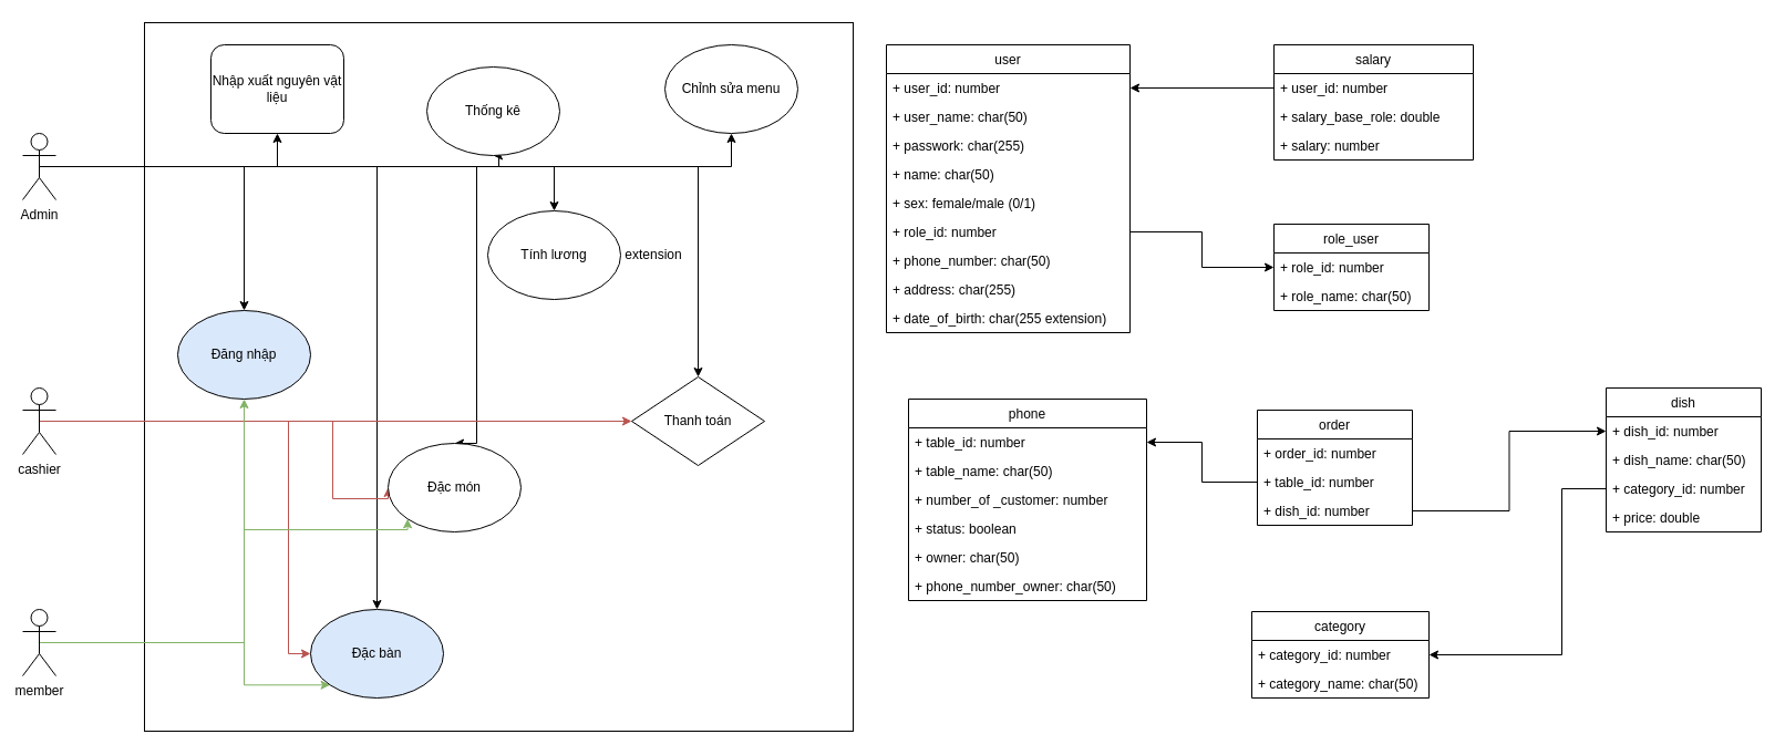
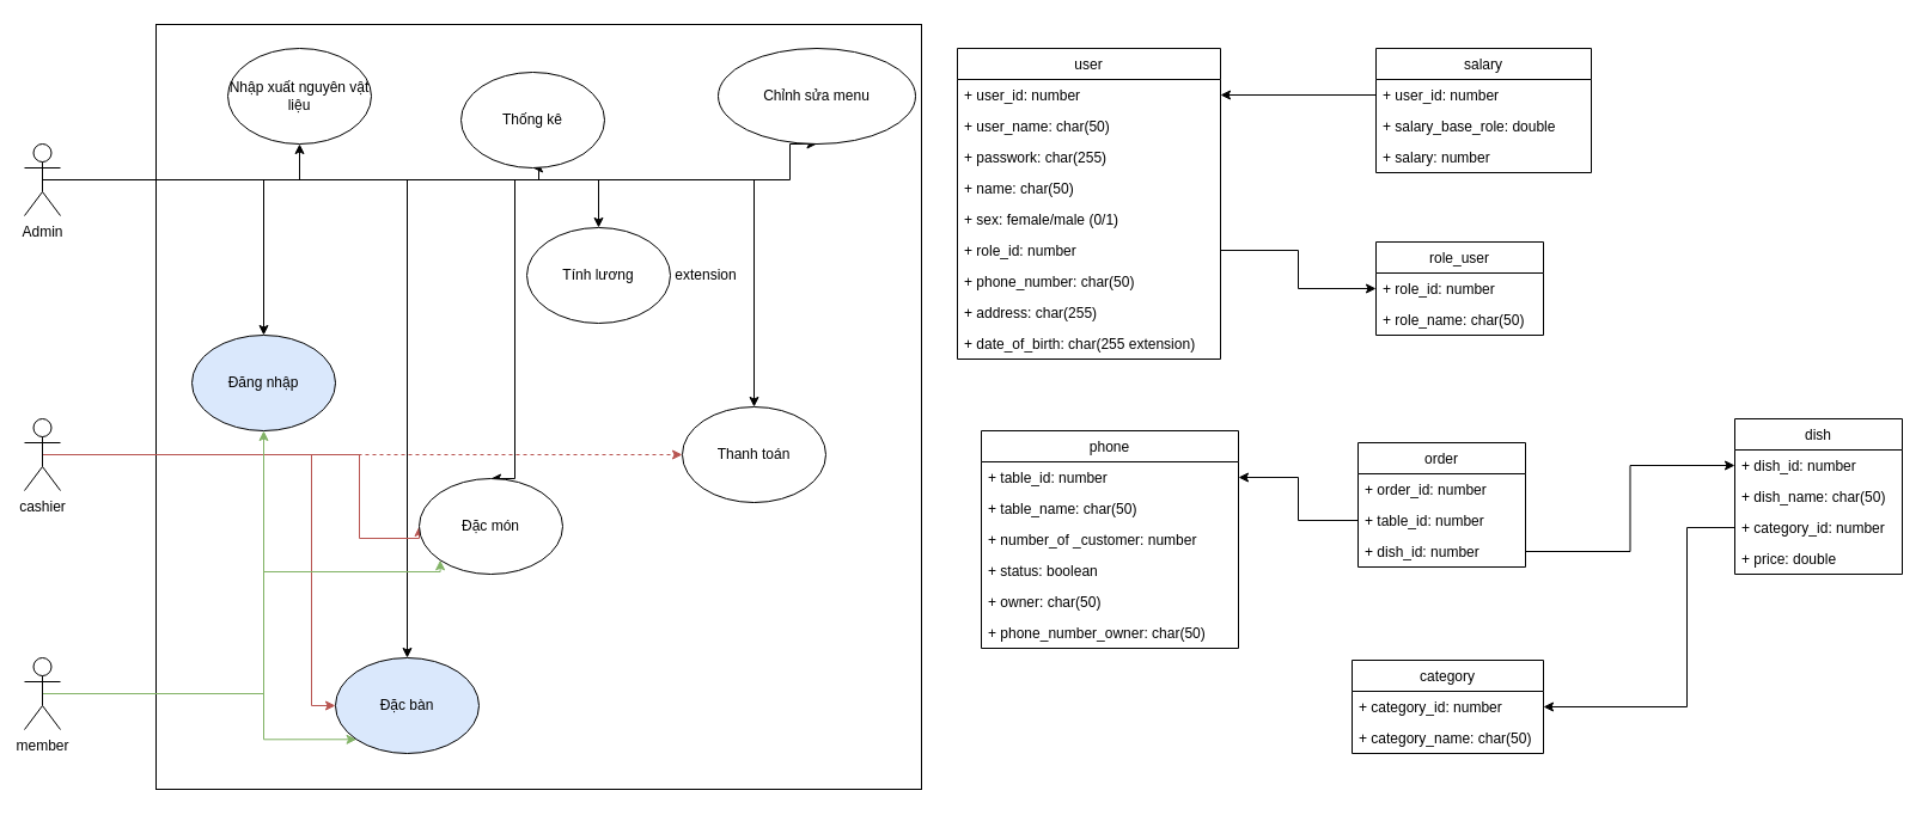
  <mxCell id="0" />
  <mxCell id="1" parent="0" />
  <mxCell id="2" value="" style="whiteSpace=wrap;html=1;aspect=fixed;" parent="1" vertex="1"><mxGeometry x="130" y="20" width="640" height="640" as="geometry" /></mxCell>
  <mxCell id="3" style="edgeStyle=orthogonalEdgeStyle;rounded=0;orthogonalLoop=1;jettySize=auto;html=1;exitX=0.5;exitY=0.5;exitDx=0;exitDy=0;exitPerimeter=0;entryX=0.5;entryY=0;entryDx=0;entryDy=0;" parent="1" source="11" target="26" edge="1"><mxGeometry relative="1" as="geometry"><Array as="points"><mxPoint x="220" y="150" /></Array></mxGeometry></mxCell>
  <mxCell id="4" style="edgeStyle=orthogonalEdgeStyle;rounded=0;orthogonalLoop=1;jettySize=auto;html=1;exitX=0.5;exitY=0.5;exitDx=0;exitDy=0;exitPerimeter=0;entryX=0.5;entryY=1;entryDx=0;entryDy=0;" parent="1" source="11" target="20" edge="1"><mxGeometry relative="1" as="geometry"><Array as="points"><mxPoint x="450" y="150" /></Array></mxGeometry></mxCell>
  <mxCell id="5" style="edgeStyle=orthogonalEdgeStyle;rounded=0;orthogonalLoop=1;jettySize=auto;html=1;exitX=0.5;exitY=0.5;exitDx=0;exitDy=0;exitPerimeter=0;entryX=0.5;entryY=1;entryDx=0;entryDy=0;" parent="1" source="11" target="24" edge="1"><mxGeometry relative="1" as="geometry"><Array as="points"><mxPoint x="250" y="150" /></Array></mxGeometry></mxCell>
  <mxCell id="6" style="edgeStyle=orthogonalEdgeStyle;rounded=0;orthogonalLoop=1;jettySize=auto;html=1;exitX=0.5;exitY=0.5;exitDx=0;exitDy=0;exitPerimeter=0;entryX=0.5;entryY=0;entryDx=0;entryDy=0;" parent="1" source="11" target="27" edge="1"><mxGeometry relative="1" as="geometry"><Array as="points"><mxPoint x="500" y="150" /></Array></mxGeometry></mxCell>
  <mxCell id="7" style="edgeStyle=orthogonalEdgeStyle;rounded=0;orthogonalLoop=1;jettySize=auto;html=1;exitX=0.5;exitY=0.5;exitDx=0;exitDy=0;exitPerimeter=0;entryX=0.5;entryY=1;entryDx=0;entryDy=0;" parent="1" source="11" target="22" edge="1"><mxGeometry relative="1" as="geometry"><Array as="points"><mxPoint x="660" y="150" /></Array></mxGeometry></mxCell>
  <mxCell id="8" style="edgeStyle=orthogonalEdgeStyle;rounded=0;orthogonalLoop=1;jettySize=auto;html=1;exitX=0.5;exitY=0.5;exitDx=0;exitDy=0;exitPerimeter=0;entryX=0.5;entryY=0;entryDx=0;entryDy=0;" parent="1" source="11" target="21" edge="1"><mxGeometry relative="1" as="geometry"><Array as="points"><mxPoint x="430" y="150" /></Array></mxGeometry></mxCell>
  <mxCell id="9" style="edgeStyle=orthogonalEdgeStyle;rounded=0;orthogonalLoop=1;jettySize=auto;html=1;exitX=0.5;exitY=0.5;exitDx=0;exitDy=0;exitPerimeter=0;entryX=0.5;entryY=0;entryDx=0;entryDy=0;" parent="1" source="11" target="25" edge="1"><mxGeometry relative="1" as="geometry" /></mxCell>
  <mxCell id="10" style="edgeStyle=orthogonalEdgeStyle;rounded=0;orthogonalLoop=1;jettySize=auto;html=1;exitX=0.5;exitY=0.5;exitDx=0;exitDy=0;exitPerimeter=0;entryX=0.5;entryY=0;entryDx=0;entryDy=0;" parent="1" source="11" target="23" edge="1"><mxGeometry relative="1" as="geometry"><Array as="points"><mxPoint x="340" y="150" /></Array></mxGeometry></mxCell>
  <mxCell id="11" value="Admin" style="shape=umlActor;verticalLabelPosition=bottom;labelBackgroundColor=#ffffff;verticalAlign=top;html=1;outlineConnect=0;" parent="1" vertex="1"><mxGeometry x="20" y="120" width="30" height="60" as="geometry" /></mxCell>
  <mxCell id="12" style="edgeStyle=orthogonalEdgeStyle;rounded=0;orthogonalLoop=1;jettySize=auto;html=1;exitX=0.5;exitY=0.5;exitDx=0;exitDy=0;exitPerimeter=0;entryX=0;entryY=0.5;entryDx=0;entryDy=0;gradientColor=#ea6b66;fillColor=#f8cecc;strokeColor=#b85450;" parent="1" source="15" target="21" edge="1"><mxGeometry relative="1" as="geometry"><Array as="points"><mxPoint x="300" y="380" /><mxPoint x="300" y="450" /></Array></mxGeometry></mxCell>
- <mxCell id="13" style="edgeStyle=orthogonalEdgeStyle;rounded=0;orthogonalLoop=1;jettySize=auto;html=1;exitX=0.5;exitY=0.5;exitDx=0;exitDy=0;exitPerimeter=0;entryX=0;entryY=0.5;entryDx=0;entryDy=0;gradientColor=#ea6b66;fillColor=#f8cecc;strokeColor=#b85450;" parent="1" source="15" target="25" edge="1"><mxGeometry relative="1" as="geometry"><Array as="points"><mxPoint x="570" y="380" /></Array></mxGeometry></mxCell>
+ <mxCell id="13" style="edgeStyle=orthogonalEdgeStyle;rounded=0;orthogonalLoop=1;jettySize=auto;html=1;exitX=0.5;exitY=0.5;exitDx=0;exitDy=0;exitPerimeter=0;entryX=0;entryY=0.5;entryDx=0;entryDy=0;gradientColor=#ea6b66;fillColor=#f8cecc;strokeColor=#b85450;dashed=1;" parent="1" source="15" target="25" edge="1"><mxGeometry relative="1" as="geometry"><Array as="points"><mxPoint x="570" y="380" /></Array></mxGeometry></mxCell>
  <mxCell id="14" style="edgeStyle=orthogonalEdgeStyle;rounded=0;orthogonalLoop=1;jettySize=auto;html=1;exitX=0.5;exitY=0.5;exitDx=0;exitDy=0;exitPerimeter=0;entryX=0;entryY=0.5;entryDx=0;entryDy=0;gradientColor=#ea6b66;fillColor=#f8cecc;strokeColor=#b85450;" parent="1" source="15" target="23" edge="1"><mxGeometry relative="1" as="geometry"><Array as="points"><mxPoint x="260" y="380" /><mxPoint x="260" y="590" /></Array></mxGeometry></mxCell>
  <mxCell id="15" value="cashier" style="shape=umlActor;verticalLabelPosition=bottom;labelBackgroundColor=#ffffff;verticalAlign=top;html=1;outlineConnect=0;" parent="1" vertex="1"><mxGeometry x="20" y="350" width="30" height="60" as="geometry" /></mxCell>
  <mxCell id="16" style="edgeStyle=orthogonalEdgeStyle;rounded=0;orthogonalLoop=1;jettySize=auto;html=1;exitX=0.5;exitY=0.5;exitDx=0;exitDy=0;exitPerimeter=0;entryX=0.5;entryY=1;entryDx=0;entryDy=0;fillColor=#d5e8d4;strokeColor=#82b366;gradientColor=#97d077;" parent="1" source="19" target="26" edge="1"><mxGeometry relative="1" as="geometry" /></mxCell>
  <mxCell id="17" style="edgeStyle=orthogonalEdgeStyle;rounded=0;orthogonalLoop=1;jettySize=auto;html=1;exitX=0.5;exitY=0.5;exitDx=0;exitDy=0;exitPerimeter=0;entryX=0;entryY=1;entryDx=0;entryDy=0;fillColor=#d5e8d4;strokeColor=#82b366;gradientColor=#97d077;" parent="1" source="19" target="23" edge="1"><mxGeometry relative="1" as="geometry"><Array as="points"><mxPoint x="220" y="580" /><mxPoint x="220" y="618" /></Array></mxGeometry></mxCell>
  <mxCell id="18" style="edgeStyle=orthogonalEdgeStyle;rounded=0;orthogonalLoop=1;jettySize=auto;html=1;exitX=0.5;exitY=0.5;exitDx=0;exitDy=0;exitPerimeter=0;entryX=0;entryY=1;entryDx=0;entryDy=0;gradientColor=#97d077;fillColor=#d5e8d4;strokeColor=#82b366;" parent="1" source="19" target="21" edge="1"><mxGeometry relative="1" as="geometry"><Array as="points"><mxPoint x="220" y="580" /><mxPoint x="220" y="478" /></Array></mxGeometry></mxCell>
  <mxCell id="19" value="member" style="shape=umlActor;verticalLabelPosition=bottom;labelBackgroundColor=#ffffff;verticalAlign=top;html=1;outlineConnect=0;" parent="1" vertex="1"><mxGeometry x="20" y="550" width="30" height="60" as="geometry" /></mxCell>
  <mxCell id="20" value="Thống kê" style="ellipse;whiteSpace=wrap;html=1;" parent="1" vertex="1"><mxGeometry x="385" y="60" width="120" height="80" as="geometry" /></mxCell>
  <mxCell id="21" value="Đặc món" style="ellipse;whiteSpace=wrap;html=1;" parent="1" vertex="1"><mxGeometry x="350" y="400" width="120" height="80" as="geometry" /></mxCell>
- <mxCell id="22" value="Chỉnh sửa menu" style="ellipse;whiteSpace=wrap;html=1;" parent="1" vertex="1"><mxGeometry x="600" y="40" width="120" height="80" as="geometry" /></mxCell>
+ <mxCell id="22" value="Chỉnh sửa menu" style="ellipse;whiteSpace=wrap;html=1;" parent="1" vertex="1"><mxGeometry x="600" y="40" width="165" height="80" as="geometry" /></mxCell>
  <mxCell id="23" value="Đặc bàn" style="ellipse;whiteSpace=wrap;html=1;fillColor=#dae8fc;" parent="1" vertex="1"><mxGeometry x="280" y="550" width="120" height="80" as="geometry" /></mxCell>
- <mxCell id="24" value="Nhập xuất nguyên vật liệu" style="whiteSpace=wrap;html=1;rounded=1;" parent="1" vertex="1"><mxGeometry x="190" y="40" width="120" height="80" as="geometry" /></mxCell>
- <mxCell id="25" value="Thanh toán" style="rhombus;whiteSpace=wrap;html=1;" parent="1" vertex="1"><mxGeometry x="570" y="340" width="120" height="80" as="geometry" /></mxCell>
+ <mxCell id="24" value="Nhập xuất nguyên vật liệu" style="ellipse;whiteSpace=wrap;html=1;" parent="1" vertex="1"><mxGeometry x="190" y="40" width="120" height="80" as="geometry" /></mxCell>
+ <mxCell id="25" value="Thanh toán" style="ellipse;whiteSpace=wrap;html=1;" parent="1" vertex="1"><mxGeometry x="570" y="340" width="120" height="80" as="geometry" /></mxCell>
  <mxCell id="26" value="Đăng nhập" style="ellipse;whiteSpace=wrap;html=1;fillColor=#dae8fc;" parent="1" vertex="1"><mxGeometry x="160" y="280" width="120" height="80" as="geometry" /></mxCell>
  <mxCell id="27" value="Tính lương" style="ellipse;whiteSpace=wrap;html=1;" parent="1" vertex="1"><mxGeometry x="440" y="190" width="120" height="80" as="geometry" /></mxCell>
  <mxCell id="28" value="user" style="swimlane;fontStyle=0;childLayout=stackLayout;horizontal=1;startSize=26;fillColor=none;horizontalStack=0;resizeParent=1;resizeParentMax=0;resizeLast=0;collapsible=1;marginBottom=0;" parent="1" vertex="1"><mxGeometry x="800" y="40" width="220" height="260" as="geometry"><mxRectangle x="950" y="80" width="60" height="26" as="alternateBounds" /></mxGeometry></mxCell>
  <mxCell id="29" value="+ user_id: number" style="text;strokeColor=none;fillColor=none;align=left;verticalAlign=top;spacingLeft=4;spacingRight=4;overflow=hidden;rotatable=0;points=[[0,0.5],[1,0.5]];portConstraint=eastwest;" parent="28" vertex="1"><mxGeometry y="26" width="220" height="26" as="geometry" /></mxCell>
  <mxCell id="30" value="+ user_name: char(50)" style="text;strokeColor=none;fillColor=none;align=left;verticalAlign=top;spacingLeft=4;spacingRight=4;overflow=hidden;rotatable=0;points=[[0,0.5],[1,0.5]];portConstraint=eastwest;" parent="28" vertex="1"><mxGeometry y="52" width="220" height="26" as="geometry" /></mxCell>
  <mxCell id="31" value="+ passwork: char(255)" style="text;strokeColor=none;fillColor=none;align=left;verticalAlign=top;spacingLeft=4;spacingRight=4;overflow=hidden;rotatable=0;points=[[0,0.5],[1,0.5]];portConstraint=eastwest;" vertex="1" parent="28"><mxGeometry y="78" width="220" height="26" as="geometry" /></mxCell>
  <mxCell id="32" value="+ name: char(50)" style="text;strokeColor=none;fillColor=none;align=left;verticalAlign=top;spacingLeft=4;spacingRight=4;overflow=hidden;rotatable=0;points=[[0,0.5],[1,0.5]];portConstraint=eastwest;" vertex="1" parent="28"><mxGeometry y="104" width="220" height="26" as="geometry" /></mxCell>
  <mxCell id="33" value="+ sex: female/male (0/1)" style="text;strokeColor=none;fillColor=none;align=left;verticalAlign=top;spacingLeft=4;spacingRight=4;overflow=hidden;rotatable=0;points=[[0,0.5],[1,0.5]];portConstraint=eastwest;" vertex="1" parent="28"><mxGeometry y="130" width="220" height="26" as="geometry" /></mxCell>
  <mxCell id="34" value="+ role_id: number" style="text;strokeColor=none;fillColor=none;align=left;verticalAlign=top;spacingLeft=4;spacingRight=4;overflow=hidden;rotatable=0;points=[[0,0.5],[1,0.5]];portConstraint=eastwest;" vertex="1" parent="28"><mxGeometry y="156" width="220" height="26" as="geometry" /></mxCell>
  <mxCell id="35" value="+ phone_number: char(50)" style="text;strokeColor=none;fillColor=none;align=left;verticalAlign=top;spacingLeft=4;spacingRight=4;overflow=hidden;rotatable=0;points=[[0,0.5],[1,0.5]];portConstraint=eastwest;" vertex="1" parent="28"><mxGeometry y="182" width="220" height="26" as="geometry" /></mxCell>
  <mxCell id="36" value="+ address: char(255)" style="text;strokeColor=none;fillColor=none;align=left;verticalAlign=top;spacingLeft=4;spacingRight=4;overflow=hidden;rotatable=0;points=[[0,0.5],[1,0.5]];portConstraint=eastwest;" vertex="1" parent="28"><mxGeometry y="208" width="220" height="26" as="geometry" /></mxCell>
  <mxCell id="37" value="+ date_of_birth: char(255 extension)" style="text;strokeColor=none;fillColor=none;align=left;verticalAlign=top;spacingLeft=4;spacingRight=4;overflow=hidden;rotatable=0;points=[[0,0.5],[1,0.5]];portConstraint=eastwest;" parent="28" vertex="1"><mxGeometry y="234" width="220" height="26" as="geometry" /></mxCell>
  <mxCell id="38" value="extension" style="text;html=1;strokeColor=none;fillColor=none;align=center;verticalAlign=middle;whiteSpace=wrap;rounded=0;" vertex="1" parent="1"><mxGeometry x="570" y="220" width="40" height="20" as="geometry" /></mxCell>
  <mxCell id="39" value="dish" style="swimlane;fontStyle=0;childLayout=stackLayout;horizontal=1;startSize=26;fillColor=none;horizontalStack=0;resizeParent=1;resizeParentMax=0;resizeLast=0;collapsible=1;marginBottom=0;" parent="1" vertex="1"><mxGeometry x="1450" y="350" width="140" height="130" as="geometry" /></mxCell>
  <mxCell id="40" value="+ dish_id: number" style="text;strokeColor=none;fillColor=none;align=left;verticalAlign=top;spacingLeft=4;spacingRight=4;overflow=hidden;rotatable=0;points=[[0,0.5],[1,0.5]];portConstraint=eastwest;" parent="39" vertex="1"><mxGeometry y="26" width="140" height="26" as="geometry" /></mxCell>
  <mxCell id="41" value="+ dish_name: char(50)" style="text;strokeColor=none;fillColor=none;align=left;verticalAlign=top;spacingLeft=4;spacingRight=4;overflow=hidden;rotatable=0;points=[[0,0.5],[1,0.5]];portConstraint=eastwest;" parent="39" vertex="1"><mxGeometry y="52" width="140" height="26" as="geometry" /></mxCell>
  <mxCell id="42" value="+ category_id: number" style="text;strokeColor=none;fillColor=none;align=left;verticalAlign=top;spacingLeft=4;spacingRight=4;overflow=hidden;rotatable=0;points=[[0,0.5],[1,0.5]];portConstraint=eastwest;" vertex="1" parent="39"><mxGeometry y="78" width="140" height="26" as="geometry" /></mxCell>
  <mxCell id="43" value="+ price: double" style="text;strokeColor=none;fillColor=none;align=left;verticalAlign=top;spacingLeft=4;spacingRight=4;overflow=hidden;rotatable=0;points=[[0,0.5],[1,0.5]];portConstraint=eastwest;" parent="39" vertex="1"><mxGeometry y="104" width="140" height="26" as="geometry" /></mxCell>
  <mxCell id="44" value="order" style="swimlane;fontStyle=0;childLayout=stackLayout;horizontal=1;startSize=26;fillColor=none;horizontalStack=0;resizeParent=1;resizeParentMax=0;resizeLast=0;collapsible=1;marginBottom=0;" vertex="1" parent="1"><mxGeometry x="1135" y="370" width="140" height="104" as="geometry" /></mxCell>
  <mxCell id="45" value="+ order_id: number" style="text;strokeColor=none;fillColor=none;align=left;verticalAlign=top;spacingLeft=4;spacingRight=4;overflow=hidden;rotatable=0;points=[[0,0.5],[1,0.5]];portConstraint=eastwest;" vertex="1" parent="44"><mxGeometry y="26" width="140" height="26" as="geometry" /></mxCell>
  <mxCell id="46" value="+ table_id: number" style="text;strokeColor=none;fillColor=none;align=left;verticalAlign=top;spacingLeft=4;spacingRight=4;overflow=hidden;rotatable=0;points=[[0,0.5],[1,0.5]];portConstraint=eastwest;" vertex="1" parent="44"><mxGeometry y="52" width="140" height="26" as="geometry" /></mxCell>
  <mxCell id="47" value="+ dish_id: number" style="text;strokeColor=none;fillColor=none;align=left;verticalAlign=top;spacingLeft=4;spacingRight=4;overflow=hidden;rotatable=0;points=[[0,0.5],[1,0.5]];portConstraint=eastwest;" vertex="1" parent="44"><mxGeometry y="78" width="140" height="26" as="geometry" /></mxCell>
  <mxCell id="48" value="phone" style="swimlane;fontStyle=0;childLayout=stackLayout;horizontal=1;startSize=26;fillColor=none;horizontalStack=0;resizeParent=1;resizeParentMax=0;resizeLast=0;collapsible=1;marginBottom=0;" parent="1" vertex="1"><mxGeometry x="820" y="360" width="215" height="182" as="geometry" /></mxCell>
  <mxCell id="49" value="+ table_id: number" style="text;strokeColor=none;fillColor=none;align=left;verticalAlign=top;spacingLeft=4;spacingRight=4;overflow=hidden;rotatable=0;points=[[0,0.5],[1,0.5]];portConstraint=eastwest;" parent="48" vertex="1"><mxGeometry y="26" width="215" height="26" as="geometry" /></mxCell>
  <mxCell id="50" value="+ table_name: char(50)" style="text;strokeColor=none;fillColor=none;align=left;verticalAlign=top;spacingLeft=4;spacingRight=4;overflow=hidden;rotatable=0;points=[[0,0.5],[1,0.5]];portConstraint=eastwest;" parent="48" vertex="1"><mxGeometry y="52" width="215" height="26" as="geometry" /></mxCell>
  <mxCell id="51" value="+ number_of _customer: number" style="text;strokeColor=none;fillColor=none;align=left;verticalAlign=top;spacingLeft=4;spacingRight=4;overflow=hidden;rotatable=0;points=[[0,0.5],[1,0.5]];portConstraint=eastwest;" vertex="1" parent="48"><mxGeometry y="78" width="215" height="26" as="geometry" /></mxCell>
  <mxCell id="52" value="+ status: boolean" style="text;strokeColor=none;fillColor=none;align=left;verticalAlign=top;spacingLeft=4;spacingRight=4;overflow=hidden;rotatable=0;points=[[0,0.5],[1,0.5]];portConstraint=eastwest;" vertex="1" parent="48"><mxGeometry y="104" width="215" height="26" as="geometry" /></mxCell>
  <mxCell id="53" value="+ owner: char(50)" style="text;strokeColor=none;fillColor=none;align=left;verticalAlign=top;spacingLeft=4;spacingRight=4;overflow=hidden;rotatable=0;points=[[0,0.5],[1,0.5]];portConstraint=eastwest;" vertex="1" parent="48"><mxGeometry y="130" width="215" height="26" as="geometry" /></mxCell>
  <mxCell id="54" value="+ phone_number_owner: char(50)" style="text;strokeColor=none;fillColor=none;align=left;verticalAlign=top;spacingLeft=4;spacingRight=4;overflow=hidden;rotatable=0;points=[[0,0.5],[1,0.5]];portConstraint=eastwest;" parent="48" vertex="1"><mxGeometry y="156" width="215" height="26" as="geometry" /></mxCell>
  <mxCell id="55" value="category" style="swimlane;fontStyle=0;childLayout=stackLayout;horizontal=1;startSize=26;fillColor=none;horizontalStack=0;resizeParent=1;resizeParentMax=0;resizeLast=0;collapsible=1;marginBottom=0;" parent="1" vertex="1"><mxGeometry x="1130" y="552" width="160" height="78" as="geometry" /></mxCell>
  <mxCell id="56" value="+ category_id: number" style="text;strokeColor=none;fillColor=none;align=left;verticalAlign=top;spacingLeft=4;spacingRight=4;overflow=hidden;rotatable=0;points=[[0,0.5],[1,0.5]];portConstraint=eastwest;" parent="55" vertex="1"><mxGeometry y="26" width="160" height="26" as="geometry" /></mxCell>
  <mxCell id="57" value="+ category_name: char(50)" style="text;strokeColor=none;fillColor=none;align=left;verticalAlign=top;spacingLeft=4;spacingRight=4;overflow=hidden;rotatable=0;points=[[0,0.5],[1,0.5]];portConstraint=eastwest;" parent="55" vertex="1"><mxGeometry y="52" width="160" height="26" as="geometry" /></mxCell>
  <mxCell id="58" value="salary" style="swimlane;fontStyle=0;childLayout=stackLayout;horizontal=1;startSize=26;fillColor=none;horizontalStack=0;resizeParent=1;resizeParentMax=0;resizeLast=0;collapsible=1;marginBottom=0;" vertex="1" parent="1"><mxGeometry x="1150" y="40" width="180" height="104" as="geometry" /></mxCell>
  <mxCell id="59" value="+ user_id: number" style="text;strokeColor=none;fillColor=none;align=left;verticalAlign=top;spacingLeft=4;spacingRight=4;overflow=hidden;rotatable=0;points=[[0,0.5],[1,0.5]];portConstraint=eastwest;" vertex="1" parent="58"><mxGeometry y="26" width="180" height="26" as="geometry" /></mxCell>
  <mxCell id="60" value="+ salary_base_role: double" style="text;strokeColor=none;fillColor=none;align=left;verticalAlign=top;spacingLeft=4;spacingRight=4;overflow=hidden;rotatable=0;points=[[0,0.5],[1,0.5]];portConstraint=eastwest;" vertex="1" parent="58"><mxGeometry y="52" width="180" height="26" as="geometry" /></mxCell>
  <mxCell id="61" value="+ salary: number" style="text;strokeColor=none;fillColor=none;align=left;verticalAlign=top;spacingLeft=4;spacingRight=4;overflow=hidden;rotatable=0;points=[[0,0.5],[1,0.5]];portConstraint=eastwest;" vertex="1" parent="58"><mxGeometry y="78" width="180" height="26" as="geometry" /></mxCell>
  <mxCell id="62" style="edgeStyle=orthogonalEdgeStyle;rounded=0;orthogonalLoop=1;jettySize=auto;html=1;exitX=0;exitY=0.5;exitDx=0;exitDy=0;" edge="1" parent="1" source="46" target="49"><mxGeometry relative="1" as="geometry" /></mxCell>
  <mxCell id="63" style="edgeStyle=orthogonalEdgeStyle;rounded=0;orthogonalLoop=1;jettySize=auto;html=1;exitX=1;exitY=0.5;exitDx=0;exitDy=0;" edge="1" parent="1" source="47" target="40"><mxGeometry relative="1" as="geometry" /></mxCell>
  <mxCell id="64" style="edgeStyle=orthogonalEdgeStyle;rounded=0;orthogonalLoop=1;jettySize=auto;html=1;exitX=0;exitY=0.5;exitDx=0;exitDy=0;entryX=1;entryY=0.5;entryDx=0;entryDy=0;" edge="1" parent="1" source="42" target="56"><mxGeometry relative="1" as="geometry"><Array as="points"><mxPoint x="1410" y="441" /><mxPoint x="1410" y="591" /></Array></mxGeometry></mxCell>
  <mxCell id="65" value="role_user" style="swimlane;fontStyle=0;childLayout=stackLayout;horizontal=1;startSize=26;fillColor=none;horizontalStack=0;resizeParent=1;resizeParentMax=0;resizeLast=0;collapsible=1;marginBottom=0;" vertex="1" parent="1"><mxGeometry x="1150" y="202" width="140" height="78" as="geometry" /></mxCell>
  <mxCell id="66" value="+ role_id: number" style="text;strokeColor=none;fillColor=none;align=left;verticalAlign=top;spacingLeft=4;spacingRight=4;overflow=hidden;rotatable=0;points=[[0,0.5],[1,0.5]];portConstraint=eastwest;" vertex="1" parent="65"><mxGeometry y="26" width="140" height="26" as="geometry" /></mxCell>
  <mxCell id="67" value="+ role_name: char(50)" style="text;strokeColor=none;fillColor=none;align=left;verticalAlign=top;spacingLeft=4;spacingRight=4;overflow=hidden;rotatable=0;points=[[0,0.5],[1,0.5]];portConstraint=eastwest;" vertex="1" parent="65"><mxGeometry y="52" width="140" height="26" as="geometry" /></mxCell>
  <mxCell id="68" style="edgeStyle=orthogonalEdgeStyle;rounded=0;orthogonalLoop=1;jettySize=auto;html=1;exitX=1;exitY=0.5;exitDx=0;exitDy=0;entryX=0;entryY=0.5;entryDx=0;entryDy=0;" edge="1" parent="1" source="34" target="66"><mxGeometry relative="1" as="geometry" /></mxCell>
  <mxCell id="69" style="edgeStyle=orthogonalEdgeStyle;rounded=0;orthogonalLoop=1;jettySize=auto;html=1;exitX=0;exitY=0.5;exitDx=0;exitDy=0;" edge="1" parent="1" source="59" target="29"><mxGeometry relative="1" as="geometry" /></mxCell>
